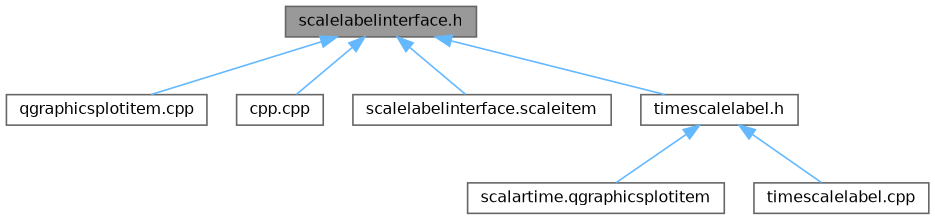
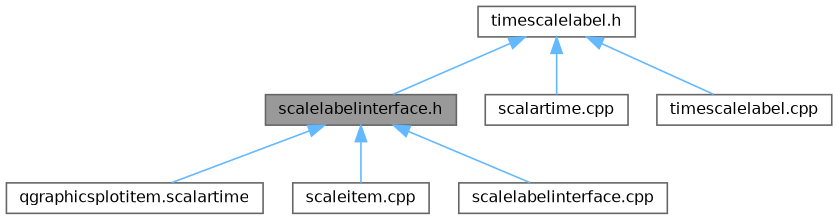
  digraph {
    node [color=grey40 fillcolor=white fontname=Helvetica fontsize=10 shape=box style=filled]
    edge [color=steelblue1 dir=back fontname=Helvetica fontsize=10 labelfontname=Helvetica labelfontsize=10 style=solid]
    n1 [color=gray40 fillcolor=grey60 fontcolor=black height=0.2 label="scalelabelinterface.h" width=0.4]
-   n2 [height=0.2 label="qgraphicsplotitem.cpp" width=0.4]
-   n3 [height=0.2 label="cpp.cpp" width=0.4]
-   n4 [height=0.2 label="scalelabelinterface.scaleitem" width=0.4]
+   n2 [height=0.2 label="qgraphicsplotitem.scalartime" width=0.4]
+   n3 [height=0.2 label="scaleitem.cpp" width=0.4]
+   n4 [height=0.2 label="scalelabelinterface.cpp" width=0.4]
    n5 [height=0.2 label="timescalelabel.h" width=0.4]
-   n6 [height=0.2 label="scalartime.qgraphicsplotitem" width=0.4]
+   n6 [height=0.2 label="scalartime.cpp" width=0.4]
    n7 [height=0.2 label="timescalelabel.cpp" width=0.4]
    n1 -> n2
    n1 -> n3
    n1 -> n4
-   n1 -> n5
+   n5 -> n1
    n5 -> n6
    n5 -> n7
  }
